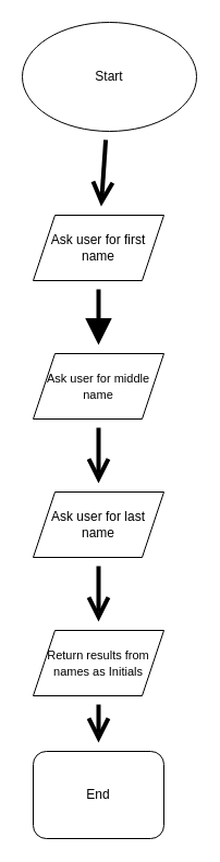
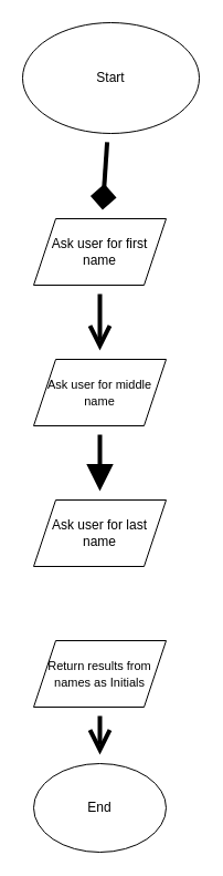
  <mxCell id="0" />
  <mxCell id="1" parent="0" />
- <mxCell id="2" value="" style="edgeStyle=none;curved=1;rounded=0;orthogonalLoop=1;jettySize=auto;html=1;fontSize=11;endArrow=open;startSize=14;endSize=14;sourcePerimeterSpacing=8;targetPerimeterSpacing=8;strokeWidth=4;" edge="1" parent="1" source="3" target="5"><mxGeometry relative="1" as="geometry" /></mxCell>
+ <mxCell id="2" value="" style="edgeStyle=none;curved=1;rounded=0;orthogonalLoop=1;jettySize=auto;html=1;fontSize=11;endArrow=diamond;startSize=14;endSize=14;sourcePerimeterSpacing=8;targetPerimeterSpacing=8;strokeWidth=4;" edge="1" parent="1" source="3" target="5"><mxGeometry relative="1" as="geometry" /></mxCell>
  <mxCell id="3" value="Start" style="ellipse;whiteSpace=wrap;html=1;hachureGap=4;" vertex="1" parent="1"><mxGeometry x="20" y="20" width="160" height="100" as="geometry" /></mxCell>
- <mxCell id="4" value="" style="edgeStyle=none;curved=1;rounded=0;orthogonalLoop=1;jettySize=auto;html=1;fontSize=11;endArrow=block;startSize=14;endSize=14;sourcePerimeterSpacing=8;targetPerimeterSpacing=8;strokeWidth=4;" edge="1" parent="1" source="5" target="7"><mxGeometry relative="1" as="geometry" /></mxCell>
+ <mxCell id="4" value="" style="edgeStyle=none;curved=1;rounded=0;orthogonalLoop=1;jettySize=auto;html=1;fontSize=11;endArrow=open;startSize=14;endSize=14;sourcePerimeterSpacing=8;targetPerimeterSpacing=8;strokeWidth=4;" edge="1" parent="1" source="5" target="7"><mxGeometry relative="1" as="geometry" /></mxCell>
  <mxCell id="5" value="Ask user for first name" style="shape=parallelogram;perimeter=parallelogramPerimeter;whiteSpace=wrap;html=1;fixedSize=1;hachureGap=4;" vertex="1" parent="1"><mxGeometry x="30" y="197" width="120" height="60" as="geometry" /></mxCell>
- <mxCell id="6" value="" style="edgeStyle=none;curved=1;rounded=0;orthogonalLoop=1;jettySize=auto;html=1;fontSize=11;endArrow=open;startSize=14;endSize=14;sourcePerimeterSpacing=8;targetPerimeterSpacing=8;strokeWidth=4;" edge="1" parent="1" source="7" target="9"><mxGeometry relative="1" as="geometry" /></mxCell>
+ <mxCell id="6" value="" style="edgeStyle=none;curved=1;rounded=0;orthogonalLoop=1;jettySize=auto;html=1;fontSize=11;endArrow=block;startSize=14;endSize=14;sourcePerimeterSpacing=8;targetPerimeterSpacing=8;strokeWidth=4;" edge="1" parent="1" source="7" target="9"><mxGeometry relative="1" as="geometry" /></mxCell>
  <mxCell id="7" value="&lt;font style=&quot;font-size: 11px;&quot;&gt;Ask user for middle name&lt;/font&gt;" style="shape=parallelogram;perimeter=parallelogramPerimeter;whiteSpace=wrap;html=1;fixedSize=1;hachureGap=4;" vertex="1" parent="1"><mxGeometry x="30" y="324" width="120" height="60" as="geometry" /></mxCell>
- <mxCell id="8" value="" style="edgeStyle=none;curved=1;rounded=0;orthogonalLoop=1;jettySize=auto;html=1;fontSize=11;endArrow=open;startSize=14;endSize=14;sourcePerimeterSpacing=8;targetPerimeterSpacing=8;strokeWidth=4;" edge="1" parent="1" source="9" target="11"><mxGeometry relative="1" as="geometry" /></mxCell>
  <mxCell id="9" value="Ask user for last name" style="shape=parallelogram;perimeter=parallelogramPerimeter;whiteSpace=wrap;html=1;fixedSize=1;hachureGap=4;" vertex="1" parent="1"><mxGeometry x="30" y="451" width="120" height="60" as="geometry" /></mxCell>
  <mxCell id="10" value="" style="edgeStyle=none;curved=1;rounded=0;orthogonalLoop=1;jettySize=auto;html=1;fontSize=11;endArrow=open;startSize=14;endSize=14;sourcePerimeterSpacing=8;targetPerimeterSpacing=8;strokeWidth=4;" edge="1" parent="1" source="11" target="12"><mxGeometry relative="1" as="geometry" /></mxCell>
  <mxCell id="11" value="&lt;font style=&quot;font-size: 11px;&quot;&gt;Return results from names as Initials&lt;/font&gt;" style="shape=parallelogram;perimeter=parallelogramPerimeter;whiteSpace=wrap;html=1;fixedSize=1;hachureGap=4;" vertex="1" parent="1"><mxGeometry x="30" y="578" width="120" height="60" as="geometry" /></mxCell>
- <mxCell id="12" value="End" style="whiteSpace=wrap;html=1;hachureGap=4;rounded=1;" vertex="1" parent="1"><mxGeometry x="30" y="689" width="120" height="80" as="geometry" /></mxCell>
+ <mxCell id="12" value="End" style="ellipse;whiteSpace=wrap;html=1;hachureGap=4;" vertex="1" parent="1"><mxGeometry x="30" y="689" width="120" height="80" as="geometry" /></mxCell>
